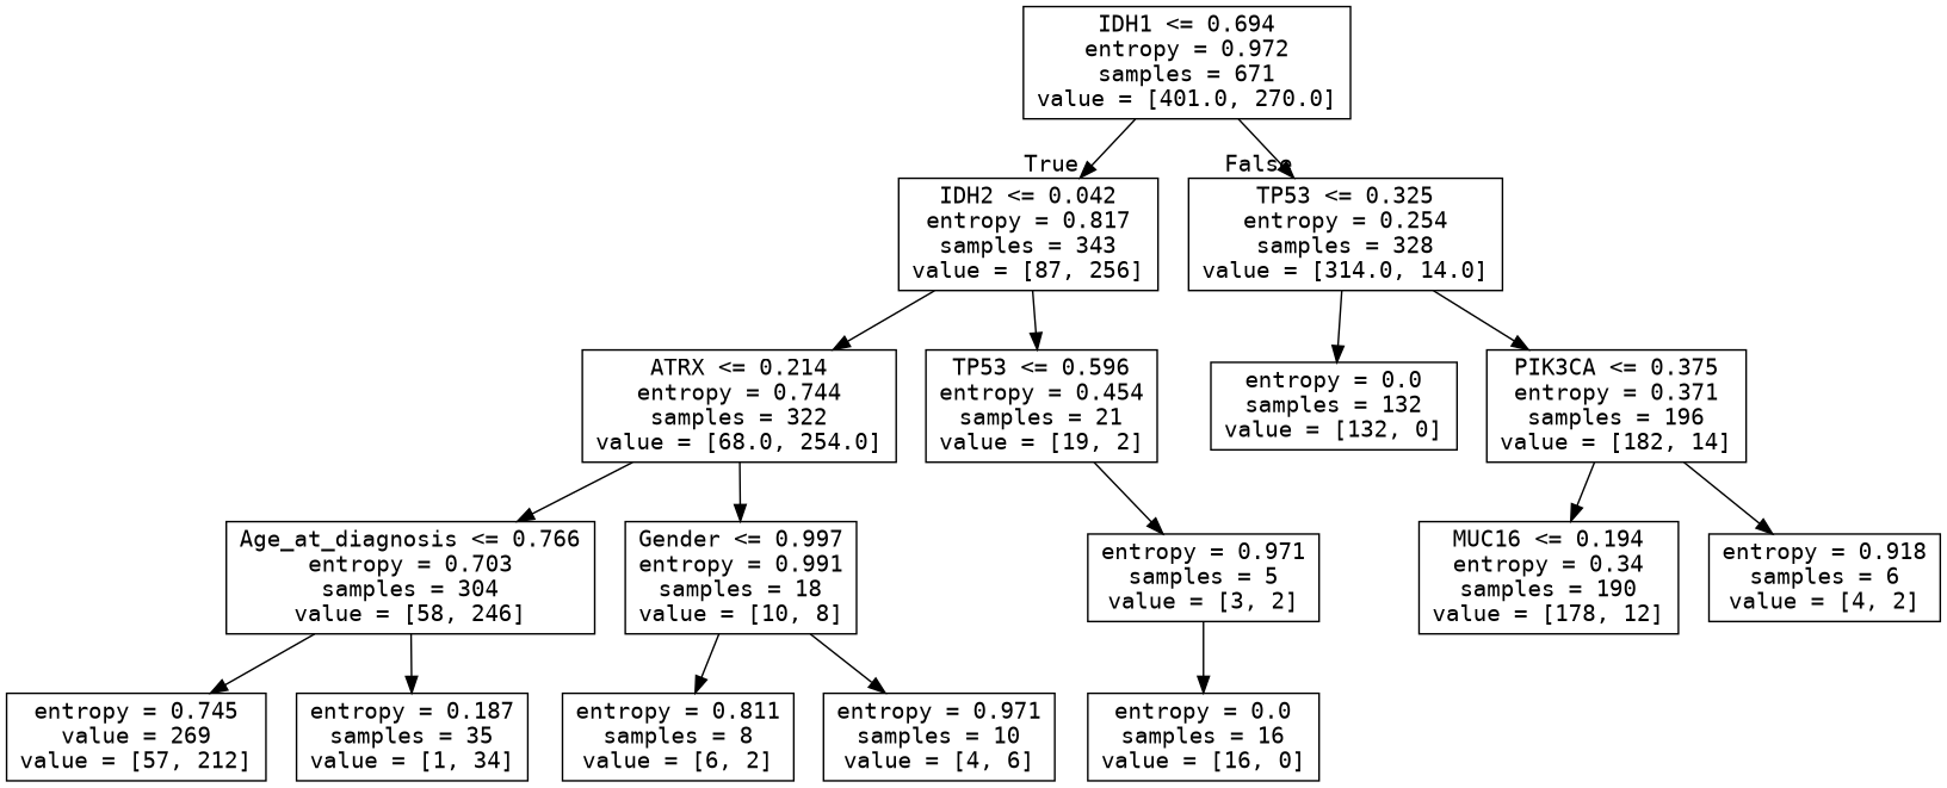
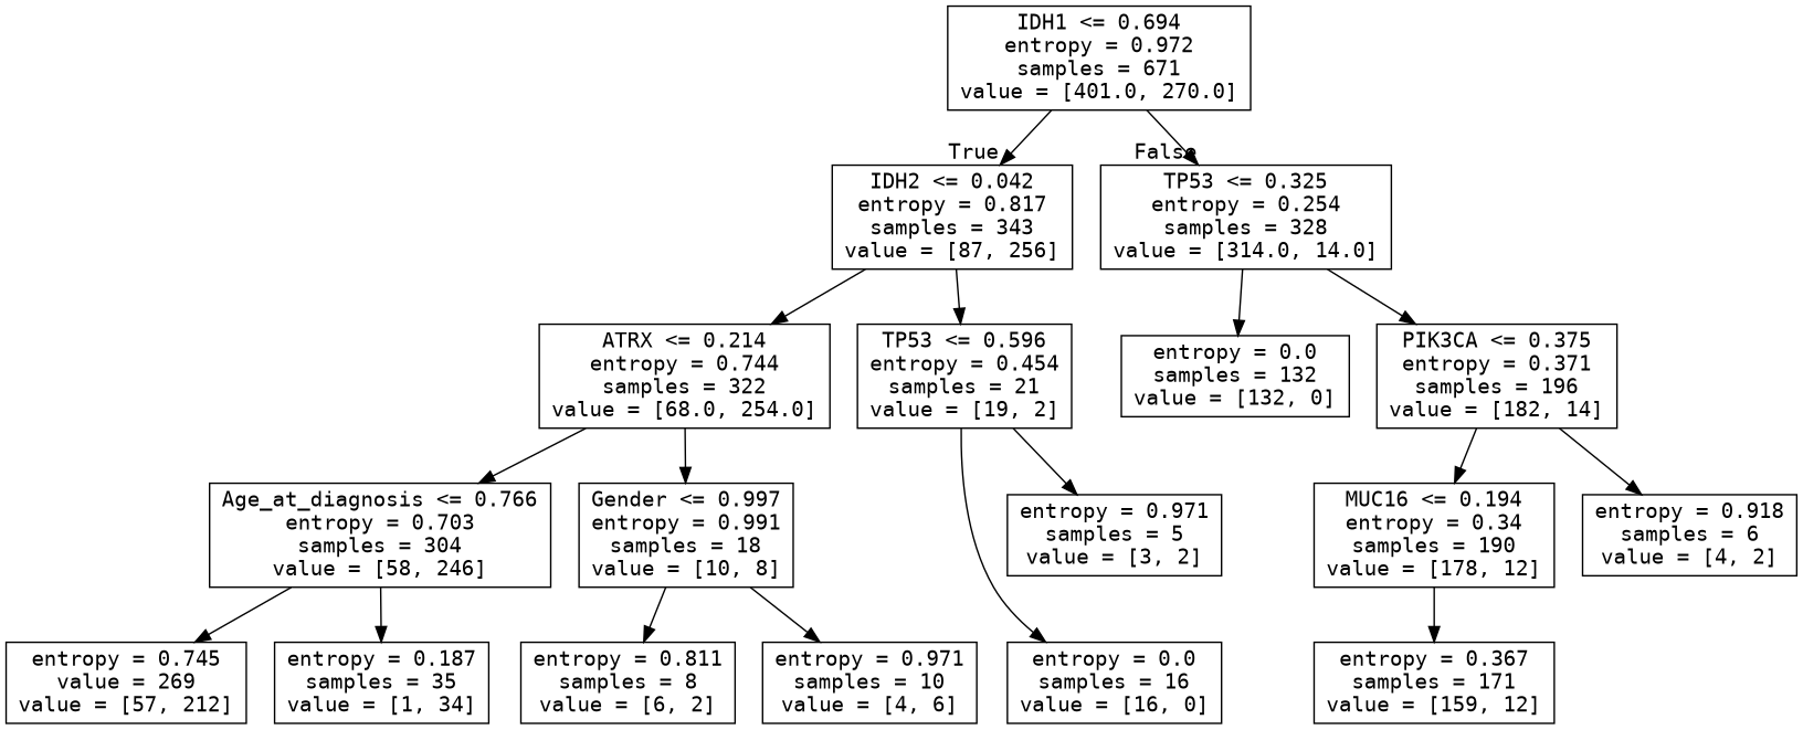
  digraph {
    fontname="DejaVu Sans Mono"
    node [fontname="DejaVu Sans Mono" shape=box]
    edge [fontname="DejaVu Sans Mono"]
    n1 [label="IDH1 <= 0.694\nentropy = 0.972\nsamples = 671\nvalue = [401.0, 270.0]"]
    n2 [label="IDH2 <= 0.042\nentropy = 0.817\nsamples = 343\nvalue = [87, 256]"]
    n3 [label="TP53 <= 0.325\nentropy = 0.254\nsamples = 328\nvalue = [314.0, 14.0]"]
    n4 [label="ATRX <= 0.214\nentropy = 0.744\nsamples = 322\nvalue = [68.0, 254.0]"]
    n5 [label="TP53 <= 0.596\nentropy = 0.454\nsamples = 21\nvalue = [19, 2]"]
    n6 [label="entropy = 0.0\nsamples = 132\nvalue = [132, 0]"]
    n7 [label="PIK3CA <= 0.375\nentropy = 0.371\nsamples = 196\nvalue = [182, 14]"]
    n8 [label="Age_at_diagnosis <= 0.766\nentropy = 0.703\nsamples = 304\nvalue = [58, 246]"]
    n9 [label="Gender <= 0.997\nentropy = 0.991\nsamples = 18\nvalue = [10, 8]"]
    n10 [label="entropy = 0.0\nsamples = 16\nvalue = [16, 0]"]
    n11 [label="entropy = 0.971\nsamples = 5\nvalue = [3, 2]"]
    n12 [label="entropy = 0.745\nvalue = 269\nvalue = [57, 212]"]
    n13 [label="entropy = 0.187\nsamples = 35\nvalue = [1, 34]"]
    n14 [label="entropy = 0.811\nsamples = 8\nvalue = [6, 2]"]
    n15 [label="entropy = 0.971\nsamples = 10\nvalue = [4, 6]"]
    n16 [label="MUC16 <= 0.194\nentropy = 0.34\nsamples = 190\nvalue = [178, 12]"]
    n17 [label="entropy = 0.918\nsamples = 6\nvalue = [4, 2]"]
+   n18 [label="entropy = 0.367\nsamples = 171\nvalue = [159, 12]"]
    n1 -> n2 [headlabel=True labelangle=45 labeldistance=2.5]
    n1 -> n3 [headlabel=False labelangle=-45 labeldistance=2.5]
    n2 -> n4
    n2 -> n5
    n3 -> n6
    n3 -> n7
    n4 -> n8
    n4 -> n9
-   n11 -> n10
+   n5 -> n10
    n5 -> n11
    n7 -> n16
    n7 -> n17
    n8 -> n12
    n8 -> n13
    n9 -> n14
    n9 -> n15
+   n16 -> n18
  }
